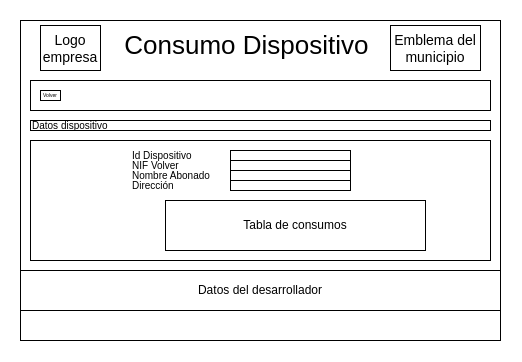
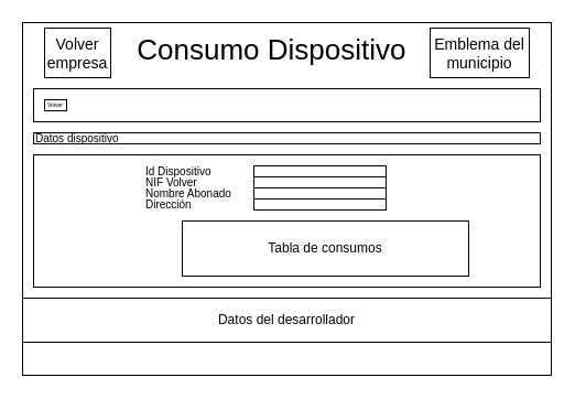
  <mxCell id="0" />
  <mxCell id="1" parent="0" />
  <mxCell id="2" value="" style="rounded=0;whiteSpace=wrap;html=1;" vertex="1" parent="1"><mxGeometry y="20" width="480" height="320" as="geometry" x="20" /></mxCell>
  <mxCell id="3" value="Consumo Dispositivo&amp;nbsp;" style="text;html=1;strokeColor=none;fillColor=none;align=center;verticalAlign=middle;whiteSpace=wrap;rounded=0;fontSize=26;" vertex="1" parent="1"><mxGeometry x="120" y="20" width="260" height="50" as="geometry" /></mxCell>
- <mxCell id="4" value="Logo&lt;br style=&quot;font-size: 14px;&quot;&gt;empresa" style="rounded=0;whiteSpace=wrap;html=1;fontSize=14;" vertex="1" parent="1"><mxGeometry x="40" y="25" width="60" height="45" as="geometry" /></mxCell>
+ <mxCell id="4" value="Volver&lt;br style=&quot;font-size: 14px;&quot;&gt;empresa" style="rounded=0;whiteSpace=wrap;html=1;fontSize=14;" vertex="1" parent="1"><mxGeometry x="40" y="25" width="60" height="45" as="geometry" /></mxCell>
  <mxCell id="5" value="Datos del desarrollador" style="rounded=0;whiteSpace=wrap;html=1;fontSize=12;" vertex="1" parent="1"><mxGeometry y="270" width="480" height="40" as="geometry" x="20" /></mxCell>
  <mxCell id="6" value="" style="rounded=0;whiteSpace=wrap;html=1;" vertex="1" parent="1"><mxGeometry x="30" y="80" width="460" height="30" as="geometry" /></mxCell>
  <mxCell id="7" value="Emblema del municipio" style="rounded=0;whiteSpace=wrap;html=1;fontSize=14;" vertex="1" parent="1"><mxGeometry x="390" y="25" width="90" height="45" as="geometry" /></mxCell>
  <mxCell id="8" value="" style="rounded=0;whiteSpace=wrap;html=1;" vertex="1" parent="1"><mxGeometry x="30" y="140" width="460" height="120" as="geometry" /></mxCell>
  <mxCell id="9" value="Datos dispositivo" style="rounded=0;whiteSpace=wrap;html=1;align=left;fontSize=10;" vertex="1" parent="1"><mxGeometry x="30" y="120" width="460" height="10" as="geometry" /></mxCell>
  <mxCell id="10" value="&lt;font style=&quot;font-size: 5px;&quot;&gt;Volver&lt;/font&gt;" style="rounded=0;whiteSpace=wrap;html=1;fontSize=7;" vertex="1" parent="1"><mxGeometry x="40" y="90" width="20" height="10" as="geometry" /></mxCell>
  <mxCell id="11" value="" style="rounded=0;whiteSpace=wrap;html=1;" vertex="1" parent="1"><mxGeometry x="230" y="150" width="120" height="10" as="geometry" /></mxCell>
  <mxCell id="12" value="" style="rounded=0;whiteSpace=wrap;html=1;" vertex="1" parent="1"><mxGeometry x="230" y="160" width="120" height="10" as="geometry" /></mxCell>
  <mxCell id="13" value="" style="rounded=0;whiteSpace=wrap;html=1;" vertex="1" parent="1"><mxGeometry x="230" y="170" width="120" height="10" as="geometry" /></mxCell>
  <mxCell id="14" value="" style="rounded=0;whiteSpace=wrap;html=1;" vertex="1" parent="1"><mxGeometry x="230" y="180" width="120" height="10" as="geometry" /></mxCell>
  <mxCell id="15" value="Id Dispositivo" style="text;html=1;strokeColor=none;fillColor=none;align=left;verticalAlign=middle;whiteSpace=wrap;rounded=0;fontSize=10;" vertex="1" parent="1"><mxGeometry x="130" y="150" width="100" height="10" as="geometry" /></mxCell>
  <mxCell id="16" value="NIF Volver" style="text;html=1;strokeColor=none;fillColor=none;align=left;verticalAlign=middle;whiteSpace=wrap;rounded=0;fontSize=10;" vertex="1" parent="1"><mxGeometry x="130" y="160" width="100" height="10" as="geometry" /></mxCell>
  <mxCell id="17" value="Nombre Abonado" style="text;html=1;strokeColor=none;fillColor=none;align=left;verticalAlign=middle;whiteSpace=wrap;rounded=0;fontSize=10;" vertex="1" parent="1"><mxGeometry x="130" y="170" width="90" height="10" as="geometry" /></mxCell>
  <mxCell id="18" value="Dirección" style="text;html=1;strokeColor=none;fillColor=none;align=left;verticalAlign=middle;whiteSpace=wrap;rounded=0;fontSize=10;" vertex="1" parent="1"><mxGeometry x="130" y="180" width="100" height="10" as="geometry" /></mxCell>
  <mxCell id="19" value="Tabla de consumos" style="rounded=0;whiteSpace=wrap;html=1;" vertex="1" parent="1"><mxGeometry x="165" y="200" width="260" height="50" as="geometry" /></mxCell>
